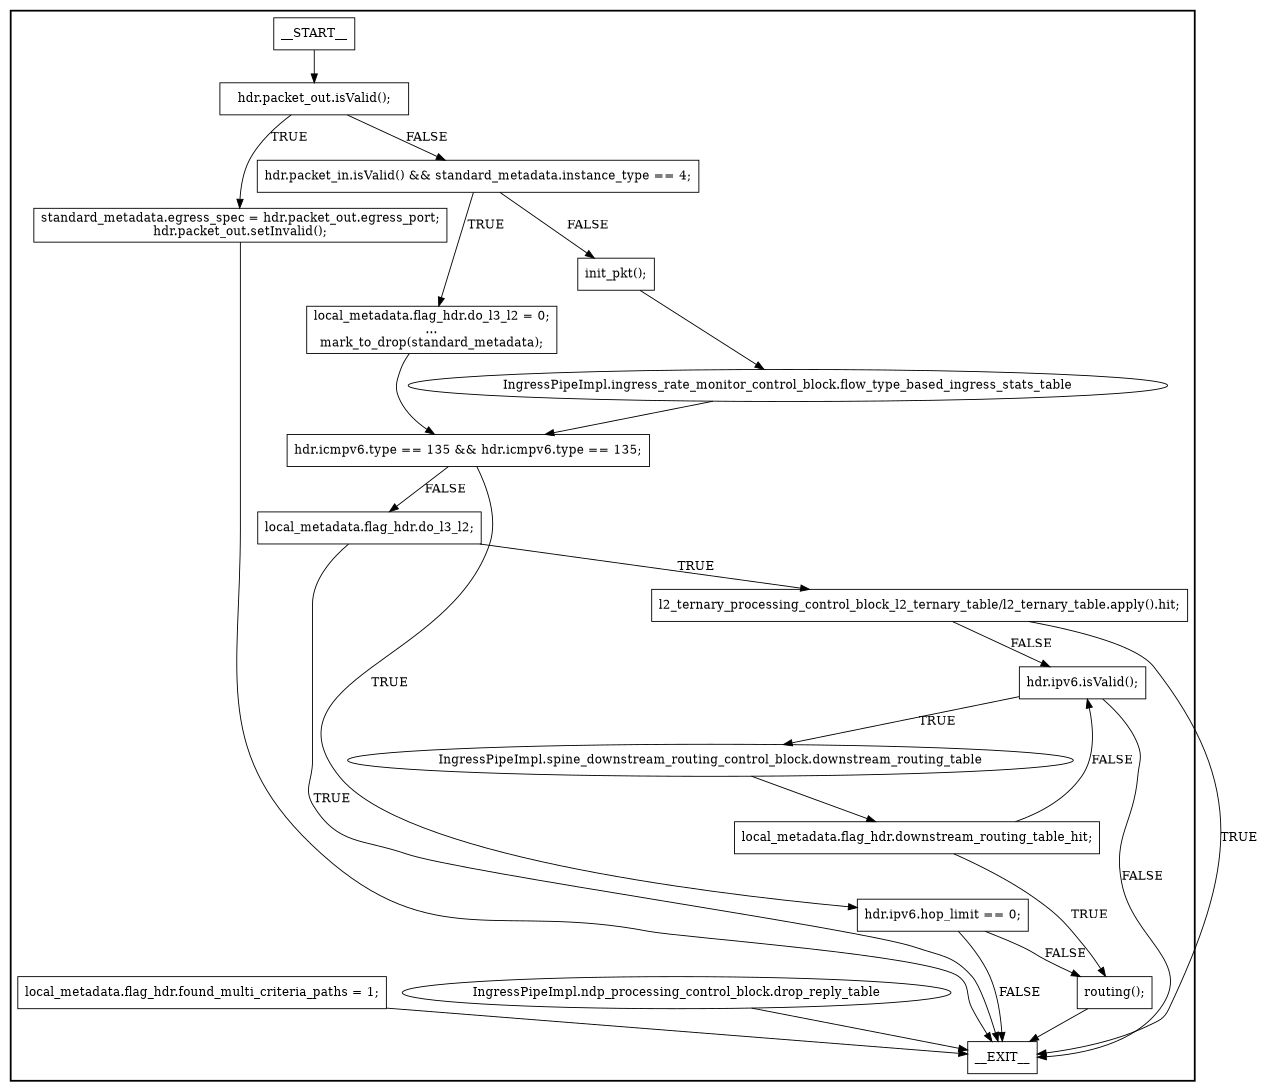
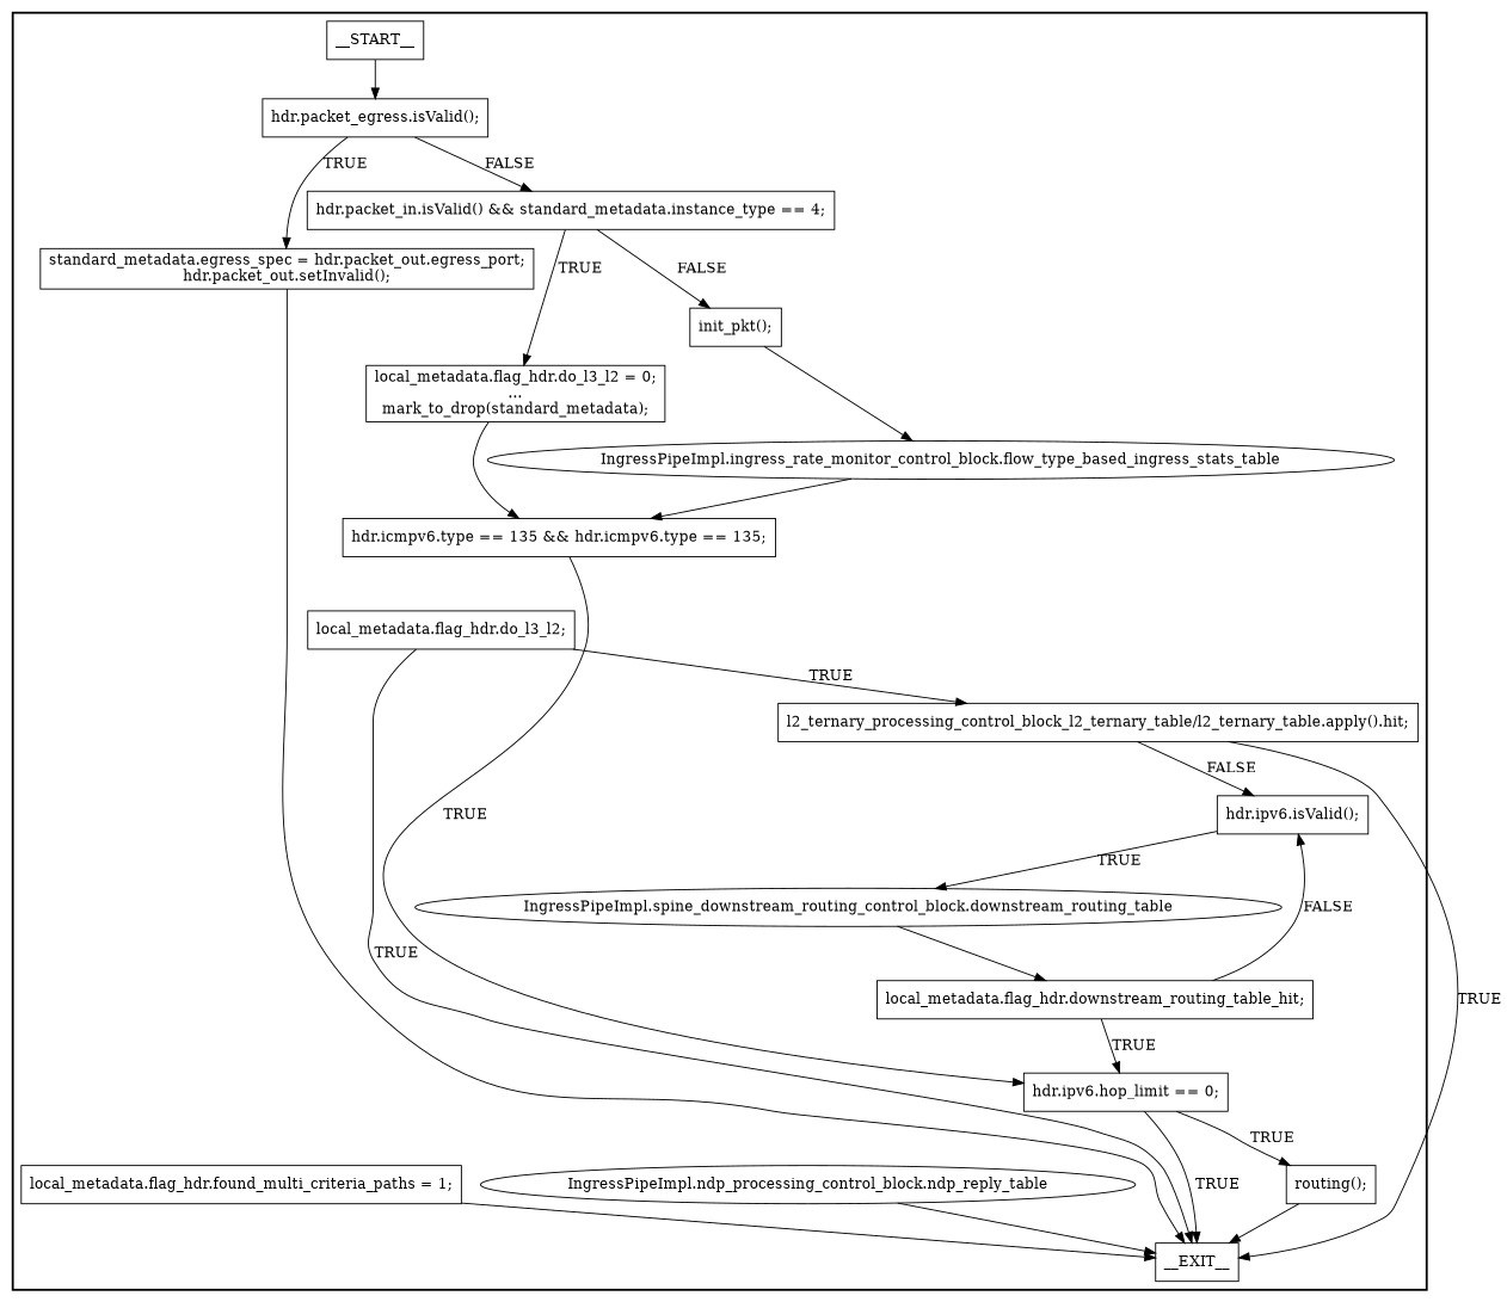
  digraph {
    node [shape=rectangle style=solid]
    n1 [label=__START__]
-   n2 [label="hdr.packet_out.isValid();"]
+   n2 [label="hdr.packet_egress.isValid();"]
    n3 [label=__EXIT__]
    n4 [label="standard_metadata.egress_spec = hdr.packet_out.egress_port;\nhdr.packet_out.setInvalid();"]
    n5 [label="hdr.packet_in.isValid() && standard_metadata.instance_type == 4;"]
    n6 [label="local_metadata.flag_hdr.do_l3_l2 = 0;\n...\nmark_to_drop(standard_metadata);"]
    n7 [label="init_pkt();"]
    n8 [label="hdr.icmpv6.type == 135 && hdr.icmpv6.type == 135;"]
    n9 [label="IngressPipeImpl.ingress_rate_monitor_control_block.flow_type_based_ingress_stats_table" shape=ellipse]
-   n10 [label="IngressPipeImpl.ndp_processing_control_block.drop_reply_table" shape=ellipse]
+   n10 [label="IngressPipeImpl.ndp_processing_control_block.ndp_reply_table" shape=ellipse]
    n11 [label="local_metadata.flag_hdr.do_l3_l2;"]
    n12 [label="l2_ternary_processing_control_block_l2_ternary_table/l2_ternary_table.apply().hit;"]
    n13 [label="hdr.ipv6.isValid();"]
    n14 [label="IngressPipeImpl.spine_downstream_routing_control_block.downstream_routing_table" shape=ellipse]
    n15 [label="local_metadata.flag_hdr.downstream_routing_table_hit;"]
    n16 [label="hdr.ipv6.hop_limit == 0;"]
    n17 [label="local_metadata.flag_hdr.found_multi_criteria_paths = 1;"]
    n18 [label="routing();"]
    subgraph cluster_1 {
      labeljust=r
      style=bold
      n1
      n2
      n3
      n4
      n5
      n6
      n7
      n8
      n9
      n10
      n11
      n12
      n13
      n14
      n15
      n16
      n17
      n18
    }
    n1 -> n2
    n2 -> n4 [label=TRUE]
    n2 -> n5 [label=FALSE]
    n4 -> n3
    n5 -> n6 [label=TRUE]
    n5 -> n7 [label=FALSE]
    n6 -> n8
    n7 -> n9
-   n8 -> n11 [label=FALSE]
    n8 -> n16 [label=TRUE]
    n9 -> n8
    n10 -> n3
    n11 -> n3 [label=TRUE]
    n11 -> n12 [label=TRUE]
    n12 -> n3 [label=TRUE]
    n12 -> n13 [label=FALSE]
-   n13 -> n3 [label=FALSE]
    n13 -> n14 [label=TRUE]
    n14 -> n15
    n15 -> n13 [label=FALSE]
-   n15 -> n18 [label=TRUE]
-   n16 -> n3 [label=FALSE]
-   n16 -> n18 [label=FALSE]
+   n15 -> n16 [label=TRUE]
+   n16 -> n3 [label=TRUE]
+   n16 -> n18 [label=TRUE]
    n17 -> n3
    n18 -> n3
  }
